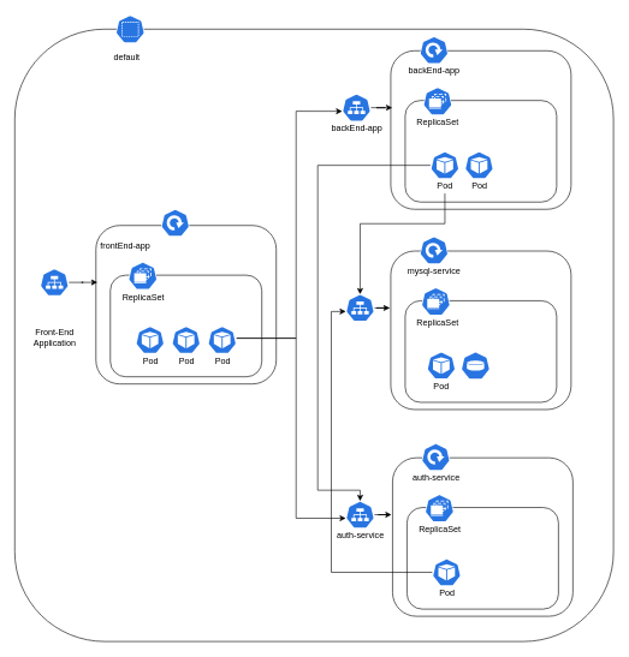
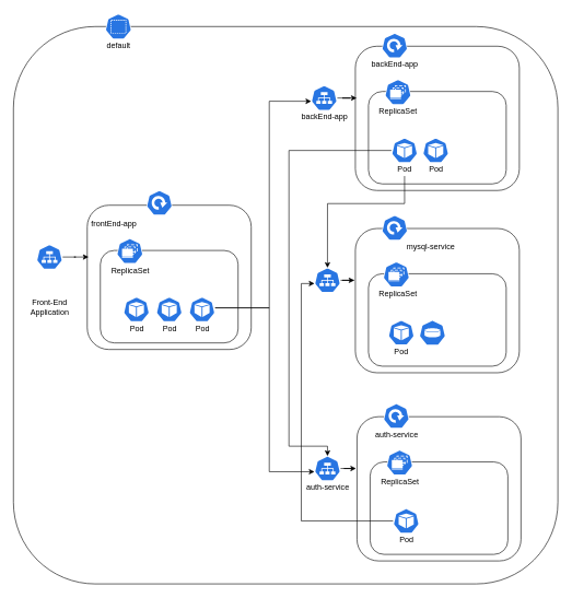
  <mxCell id="0" />
  <mxCell id="1" parent="0" />
  <mxCell id="2" value="" style="rounded=1;whiteSpace=wrap;html=1;" parent="1" vertex="1"><mxGeometry x="20" y="40" width="830" height="850" as="geometry" /></mxCell>
  <mxCell id="3" value="" style="rounded=1;whiteSpace=wrap;html=1;" parent="1" vertex="1"><mxGeometry x="541.25" y="70" width="250" height="220" as="geometry" /></mxCell>
  <mxCell id="4" value="" style="rounded=1;whiteSpace=wrap;html=1;" parent="1" vertex="1"><mxGeometry x="561.25" y="139" width="210" height="141" as="geometry" /></mxCell>
  <mxCell id="5" style="edgeStyle=orthogonalEdgeStyle;rounded=0;orthogonalLoop=1;jettySize=auto;html=1;fontSize=12;entryX=0.5;entryY=0;entryDx=0;entryDy=0;entryPerimeter=0;" parent="1" source="6" target="18" edge="1"><mxGeometry relative="1" as="geometry"><mxPoint x="510" y="510" as="targetPoint" /><Array as="points"><mxPoint x="440" y="229" /><mxPoint x="440" y="680" /><mxPoint x="499" y="680" /></Array></mxGeometry></mxCell>
  <mxCell id="6" value="" style="sketch=0;html=1;dashed=0;whitespace=wrap;fillColor=#2875E2;strokeColor=#ffffff;points=[[0.005,0.63,0],[0.1,0.2,0],[0.9,0.2,0],[0.5,0,0],[0.995,0.63,0],[0.72,0.99,0],[0.5,1,0],[0.28,0.99,0]];shape=mxgraph.kubernetes.icon;prIcon=pod" parent="1" vertex="1"><mxGeometry x="596.25" y="210" width="40" height="38" as="geometry" /></mxCell>
  <mxCell id="7" value="" style="sketch=0;html=1;dashed=0;whitespace=wrap;fillColor=#2875E2;strokeColor=#ffffff;points=[[0.005,0.63,0],[0.1,0.2,0],[0.9,0.2,0],[0.5,0,0],[0.995,0.63,0],[0.72,0.99,0],[0.5,1,0],[0.28,0.99,0]];shape=mxgraph.kubernetes.icon;prIcon=ds" parent="1" vertex="1"><mxGeometry x="586.25" y="120" width="40" height="40" as="geometry" /></mxCell>
  <mxCell id="8" value="" style="sketch=0;html=1;dashed=0;whitespace=wrap;fillColor=#2875E2;strokeColor=#ffffff;points=[[0.005,0.63,0],[0.1,0.2,0],[0.9,0.2,0],[0.5,0,0],[0.995,0.63,0],[0.72,0.99,0],[0.5,1,0],[0.28,0.99,0]];shape=mxgraph.kubernetes.icon;prIcon=deploy" parent="1" vertex="1"><mxGeometry x="581.25" y="50" width="40" height="38" as="geometry" /></mxCell>
  <mxCell id="9" style="edgeStyle=orthogonalEdgeStyle;rounded=0;orthogonalLoop=1;jettySize=auto;html=1;entryX=0.008;entryY=0.359;entryDx=0;entryDy=0;entryPerimeter=0;fontSize=12;" parent="1" source="10" target="3" edge="1"><mxGeometry relative="1" as="geometry" /></mxCell>
  <mxCell id="10" value="" style="sketch=0;html=1;dashed=0;whitespace=wrap;fillColor=#2875E2;strokeColor=#ffffff;points=[[0.005,0.63,0],[0.1,0.2,0],[0.9,0.2,0],[0.5,0,0],[0.995,0.63,0],[0.72,0.99,0],[0.5,1,0],[0.28,0.99,0]];shape=mxgraph.kubernetes.icon;prIcon=svc" parent="1" vertex="1"><mxGeometry x="473.75" y="130" width="40" height="38" as="geometry" /></mxCell>
  <mxCell id="11" value="" style="rounded=1;whiteSpace=wrap;html=1;" parent="1" vertex="1"><mxGeometry x="543.75" y="635" width="250" height="220" as="geometry" /></mxCell>
  <mxCell id="12" value="" style="rounded=1;whiteSpace=wrap;html=1;" parent="1" vertex="1"><mxGeometry x="563.75" y="704" width="210" height="141" as="geometry" /></mxCell>
  <mxCell id="13" style="edgeStyle=orthogonalEdgeStyle;rounded=0;orthogonalLoop=1;jettySize=auto;html=1;entryX=0.005;entryY=0.63;entryDx=0;entryDy=0;entryPerimeter=0;" edge="1" parent="1" source="14" target="54"><mxGeometry relative="1" as="geometry" /></mxCell>
  <mxCell id="14" value="" style="sketch=0;html=1;dashed=0;whitespace=wrap;fillColor=#2875E2;strokeColor=#ffffff;points=[[0.005,0.63,0],[0.1,0.2,0],[0.9,0.2,0],[0.5,0,0],[0.995,0.63,0],[0.72,0.99,0],[0.5,1,0],[0.28,0.99,0]];shape=mxgraph.kubernetes.icon;prIcon=pod" parent="1" vertex="1"><mxGeometry x="598.75" y="775" width="40" height="38" as="geometry" /></mxCell>
  <mxCell id="15" value="" style="sketch=0;html=1;dashed=0;whitespace=wrap;fillColor=#2875E2;strokeColor=#ffffff;points=[[0.005,0.63,0],[0.1,0.2,0],[0.9,0.2,0],[0.5,0,0],[0.995,0.63,0],[0.72,0.99,0],[0.5,1,0],[0.28,0.99,0]];shape=mxgraph.kubernetes.icon;prIcon=ds" parent="1" vertex="1"><mxGeometry x="588.75" y="685" width="40" height="40" as="geometry" /></mxCell>
  <mxCell id="16" value="" style="sketch=0;html=1;dashed=0;whitespace=wrap;fillColor=#2875E2;strokeColor=#ffffff;points=[[0.005,0.63,0],[0.1,0.2,0],[0.9,0.2,0],[0.5,0,0],[0.995,0.63,0],[0.72,0.99,0],[0.5,1,0],[0.28,0.99,0]];shape=mxgraph.kubernetes.icon;prIcon=deploy" parent="1" vertex="1"><mxGeometry x="583.75" y="615" width="40" height="38" as="geometry" /></mxCell>
  <mxCell id="17" style="edgeStyle=orthogonalEdgeStyle;rounded=0;orthogonalLoop=1;jettySize=auto;html=1;entryX=-0.006;entryY=0.359;entryDx=0;entryDy=0;entryPerimeter=0;fontSize=12;" parent="1" source="18" target="11" edge="1"><mxGeometry relative="1" as="geometry" /></mxCell>
  <mxCell id="18" value="" style="sketch=0;html=1;dashed=0;whitespace=wrap;fillColor=#2875E2;strokeColor=#ffffff;points=[[0.005,0.63,0],[0.1,0.2,0],[0.9,0.2,0],[0.5,0,0],[0.995,0.63,0],[0.72,0.99,0],[0.5,1,0],[0.28,0.99,0]];shape=mxgraph.kubernetes.icon;prIcon=svc" parent="1" vertex="1"><mxGeometry x="478.75" y="695" width="40" height="38" as="geometry" /></mxCell>
  <mxCell id="19" value="" style="sketch=0;html=1;dashed=0;whitespace=wrap;fillColor=#2875E2;strokeColor=#ffffff;points=[[0.005,0.63,0],[0.1,0.2,0],[0.9,0.2,0],[0.5,0,0],[0.995,0.63,0],[0.72,0.99,0],[0.5,1,0],[0.28,0.99,0]];shape=mxgraph.kubernetes.icon;prIcon=ns" parent="1" vertex="1"><mxGeometry x="160" y="20" width="40" height="40" as="geometry" /></mxCell>
- <mxCell id="20" value="default" style="text;strokeColor=none;fillColor=none;html=1;fontSize=12;fontStyle=0;verticalAlign=middle;align=center;" parent="1" vertex="1"><mxGeometry x="150" y="70" width="50" height="20" as="geometry" /></mxCell>
+ <mxCell id="20" value="default" style="text;strokeColor=none;fillColor=none;html=1;fontSize=12;fontStyle=0;verticalAlign=middle;align=center;" parent="1" vertex="1"><mxGeometry x="155" y="60" width="50" height="20" as="geometry" /></mxCell>
  <mxCell id="21" value="backEnd-app" style="text;strokeColor=none;fillColor=none;html=1;fontSize=12;fontStyle=0;verticalAlign=middle;align=center;" parent="1" vertex="1"><mxGeometry x="576.25" y="88" width="50" height="20" as="geometry" /></mxCell>
  <mxCell id="22" value="ReplicaSet" style="text;strokeColor=none;fillColor=none;html=1;fontSize=12;fontStyle=0;verticalAlign=middle;align=center;" parent="1" vertex="1"><mxGeometry x="581.25" y="160" width="50" height="20" as="geometry" /></mxCell>
  <mxCell id="23" value="auth-service" style="text;strokeColor=none;fillColor=none;html=1;fontSize=12;fontStyle=0;verticalAlign=middle;align=center;" parent="1" vertex="1"><mxGeometry x="578.75" y="653" width="50" height="20" as="geometry" /></mxCell>
  <mxCell id="24" value="ReplicaSet" style="text;strokeColor=none;fillColor=none;html=1;fontSize=12;fontStyle=0;verticalAlign=middle;align=center;" parent="1" vertex="1"><mxGeometry x="583.75" y="725" width="50" height="20" as="geometry" /></mxCell>
  <mxCell id="25" value="auth-service" style="text;strokeColor=none;fillColor=none;html=1;fontSize=12;fontStyle=0;verticalAlign=middle;align=center;" parent="1" vertex="1"><mxGeometry x="473.75" y="733" width="50" height="20" as="geometry" /></mxCell>
  <mxCell id="26" value="Pod" style="text;strokeColor=none;fillColor=none;html=1;fontSize=12;fontStyle=0;verticalAlign=middle;align=center;" parent="1" vertex="1"><mxGeometry x="593.75" y="813" width="50" height="20" as="geometry" /></mxCell>
  <mxCell id="27" style="edgeStyle=orthogonalEdgeStyle;rounded=0;orthogonalLoop=1;jettySize=auto;html=1;exitX=0.5;exitY=1;exitDx=0;exitDy=0;entryX=0.5;entryY=0;entryDx=0;entryDy=0;entryPerimeter=0;" edge="1" parent="1" source="28" target="54"><mxGeometry relative="1" as="geometry"><Array as="points"><mxPoint x="616" y="310" /><mxPoint x="499" y="310" /></Array></mxGeometry></mxCell>
  <mxCell id="28" value="Pod" style="text;strokeColor=none;fillColor=none;html=1;fontSize=12;fontStyle=0;verticalAlign=middle;align=center;" parent="1" vertex="1"><mxGeometry x="591.25" y="248" width="50" height="20" as="geometry" /></mxCell>
  <mxCell id="29" value="backEnd-app" style="text;strokeColor=none;fillColor=none;html=1;fontSize=12;fontStyle=0;verticalAlign=middle;align=center;" parent="1" vertex="1"><mxGeometry x="468.75" y="168" width="50" height="20" as="geometry" /></mxCell>
  <mxCell id="30" value="" style="rounded=1;whiteSpace=wrap;html=1;" parent="1" vertex="1"><mxGeometry x="132.5" y="312.5" width="250" height="220" as="geometry" /></mxCell>
  <mxCell id="31" value="" style="rounded=1;whiteSpace=wrap;html=1;" parent="1" vertex="1"><mxGeometry x="152.5" y="381.5" width="210" height="141" as="geometry" /></mxCell>
  <mxCell id="32" value="" style="sketch=0;html=1;dashed=0;whitespace=wrap;fillColor=#2875E2;strokeColor=#ffffff;points=[[0.005,0.63,0],[0.1,0.2,0],[0.9,0.2,0],[0.5,0,0],[0.995,0.63,0],[0.72,0.99,0],[0.5,1,0],[0.28,0.99,0]];shape=mxgraph.kubernetes.icon;prIcon=pod" parent="1" vertex="1"><mxGeometry x="187.5" y="452.5" width="40" height="38" as="geometry" /></mxCell>
  <mxCell id="33" value="" style="sketch=0;html=1;dashed=0;whitespace=wrap;fillColor=#2875E2;strokeColor=#ffffff;points=[[0.005,0.63,0],[0.1,0.2,0],[0.9,0.2,0],[0.5,0,0],[0.995,0.63,0],[0.72,0.99,0],[0.5,1,0],[0.28,0.99,0]];shape=mxgraph.kubernetes.icon;prIcon=pod" parent="1" vertex="1"><mxGeometry x="237.5" y="452.5" width="40" height="38" as="geometry" /></mxCell>
  <mxCell id="34" style="edgeStyle=orthogonalEdgeStyle;rounded=0;orthogonalLoop=1;jettySize=auto;html=1;entryX=0.005;entryY=0.63;entryDx=0;entryDy=0;entryPerimeter=0;fontSize=12;" parent="1" source="36" target="18" edge="1"><mxGeometry relative="1" as="geometry"><Array as="points"><mxPoint x="410" y="469" /><mxPoint x="410" y="719" /></Array></mxGeometry></mxCell>
  <mxCell id="35" style="edgeStyle=orthogonalEdgeStyle;rounded=0;orthogonalLoop=1;jettySize=auto;html=1;entryX=0.005;entryY=0.63;entryDx=0;entryDy=0;entryPerimeter=0;fontSize=12;" parent="1" source="36" target="10" edge="1"><mxGeometry relative="1" as="geometry"><Array as="points"><mxPoint x="410" y="469" /><mxPoint x="410" y="154" /></Array></mxGeometry></mxCell>
  <mxCell id="36" value="" style="sketch=0;html=1;dashed=0;whitespace=wrap;fillColor=#2875E2;strokeColor=#ffffff;points=[[0.005,0.63,0],[0.1,0.2,0],[0.9,0.2,0],[0.5,0,0],[0.995,0.63,0],[0.72,0.99,0],[0.5,1,0],[0.28,0.99,0]];shape=mxgraph.kubernetes.icon;prIcon=pod" parent="1" vertex="1"><mxGeometry x="287.5" y="452.5" width="40" height="38" as="geometry" /></mxCell>
  <mxCell id="37" value="" style="sketch=0;html=1;dashed=0;whitespace=wrap;fillColor=#2875E2;strokeColor=#ffffff;points=[[0.005,0.63,0],[0.1,0.2,0],[0.9,0.2,0],[0.5,0,0],[0.995,0.63,0],[0.72,0.99,0],[0.5,1,0],[0.28,0.99,0]];shape=mxgraph.kubernetes.icon;prIcon=ds" parent="1" vertex="1"><mxGeometry x="177.5" y="362.5" width="40" height="40" as="geometry" /></mxCell>
  <mxCell id="38" value="" style="sketch=0;html=1;dashed=0;whitespace=wrap;fillColor=#2875E2;strokeColor=#ffffff;points=[[0.005,0.63,0],[0.1,0.2,0],[0.9,0.2,0],[0.5,0,0],[0.995,0.63,0],[0.72,0.99,0],[0.5,1,0],[0.28,0.99,0]];shape=mxgraph.kubernetes.icon;prIcon=deploy" parent="1" vertex="1"><mxGeometry x="222.5" y="290" width="40" height="38" as="geometry" /></mxCell>
  <mxCell id="39" style="edgeStyle=orthogonalEdgeStyle;rounded=0;orthogonalLoop=1;jettySize=auto;html=1;entryX=0.008;entryY=0.359;entryDx=0;entryDy=0;entryPerimeter=0;fontSize=12;" parent="1" source="40" target="30" edge="1"><mxGeometry relative="1" as="geometry" /></mxCell>
  <mxCell id="40" value="" style="sketch=0;html=1;dashed=0;whitespace=wrap;fillColor=#2875E2;strokeColor=#ffffff;points=[[0.005,0.63,0],[0.1,0.2,0],[0.9,0.2,0],[0.5,0,0],[0.995,0.63,0],[0.72,0.99,0],[0.5,1,0],[0.28,0.99,0]];shape=mxgraph.kubernetes.icon;prIcon=svc" parent="1" vertex="1"><mxGeometry x="55" y="372.5" width="40" height="38" as="geometry" /></mxCell>
  <mxCell id="41" value="frontEnd-app" style="text;strokeColor=none;fillColor=none;html=1;fontSize=12;fontStyle=0;verticalAlign=middle;align=center;" parent="1" vertex="1"><mxGeometry x="147.5" y="330.5" width="50" height="20" as="geometry" /></mxCell>
  <mxCell id="42" value="ReplicaSet" style="text;strokeColor=none;fillColor=none;html=1;fontSize=12;fontStyle=0;verticalAlign=middle;align=center;" parent="1" vertex="1"><mxGeometry x="172.5" y="402.5" width="50" height="20" as="geometry" /></mxCell>
  <mxCell id="43" value="Pod" style="text;strokeColor=none;fillColor=none;html=1;fontSize=12;fontStyle=0;verticalAlign=middle;align=center;" parent="1" vertex="1"><mxGeometry x="182.5" y="490.5" width="50" height="20" as="geometry" /></mxCell>
  <mxCell id="44" value="Pod" style="text;strokeColor=none;fillColor=none;html=1;fontSize=12;fontStyle=0;verticalAlign=middle;align=center;" parent="1" vertex="1"><mxGeometry x="232.5" y="490.5" width="50" height="20" as="geometry" /></mxCell>
  <mxCell id="45" value="Pod" style="text;strokeColor=none;fillColor=none;html=1;fontSize=12;fontStyle=0;verticalAlign=middle;align=center;" parent="1" vertex="1"><mxGeometry x="282.5" y="490.5" width="50" height="20" as="geometry" /></mxCell>
  <mxCell id="46" value="Front-End&lt;br&gt;Application" style="text;strokeColor=none;fillColor=none;html=1;fontSize=12;fontStyle=0;verticalAlign=middle;align=center;" parent="1" vertex="1"><mxGeometry x="50" y="457.5" width="50" height="20" as="geometry" /></mxCell>
  <mxCell id="47" value="" style="sketch=0;html=1;dashed=0;whitespace=wrap;fillColor=#2875E2;strokeColor=#ffffff;points=[[0.005,0.63,0],[0.1,0.2,0],[0.9,0.2,0],[0.5,0,0],[0.995,0.63,0],[0.72,0.99,0],[0.5,1,0],[0.28,0.99,0]];shape=mxgraph.kubernetes.icon;prIcon=pod" parent="1" vertex="1"><mxGeometry x="643.75" y="210" width="40" height="38" as="geometry" /></mxCell>
  <mxCell id="48" value="Pod" style="text;strokeColor=none;fillColor=none;html=1;fontSize=12;fontStyle=0;verticalAlign=middle;align=center;" parent="1" vertex="1"><mxGeometry x="638.75" y="248" width="50" height="20" as="geometry" /></mxCell>
  <mxCell id="49" value="" style="rounded=1;whiteSpace=wrap;html=1;" vertex="1" parent="1"><mxGeometry x="541.25" y="348" width="250" height="220" as="geometry" /></mxCell>
  <mxCell id="50" value="" style="rounded=1;whiteSpace=wrap;html=1;" vertex="1" parent="1"><mxGeometry x="561.25" y="417" width="210" height="141" as="geometry" /></mxCell>
  <mxCell id="51" value="" style="sketch=0;html=1;dashed=0;whitespace=wrap;fillColor=#2875E2;strokeColor=#ffffff;points=[[0.005,0.63,0],[0.1,0.2,0],[0.9,0.2,0],[0.5,0,0],[0.995,0.63,0],[0.72,0.99,0],[0.5,1,0],[0.28,0.99,0]];shape=mxgraph.kubernetes.icon;prIcon=ds" vertex="1" parent="1"><mxGeometry x="583.75" y="398" width="40" height="40" as="geometry" /></mxCell>
  <mxCell id="52" value="" style="sketch=0;html=1;dashed=0;whitespace=wrap;fillColor=#2875E2;strokeColor=#ffffff;points=[[0.005,0.63,0],[0.1,0.2,0],[0.9,0.2,0],[0.5,0,0],[0.995,0.63,0],[0.72,0.99,0],[0.5,1,0],[0.28,0.99,0]];shape=mxgraph.kubernetes.icon;prIcon=deploy" vertex="1" parent="1"><mxGeometry x="581.25" y="328" width="40" height="38" as="geometry" /></mxCell>
  <mxCell id="53" style="edgeStyle=orthogonalEdgeStyle;rounded=0;orthogonalLoop=1;jettySize=auto;html=1;entryX=-0.006;entryY=0.359;entryDx=0;entryDy=0;entryPerimeter=0;fontSize=12;" edge="1" parent="1" source="54" target="49"><mxGeometry relative="1" as="geometry" /></mxCell>
  <mxCell id="54" value="" style="sketch=0;html=1;dashed=0;whitespace=wrap;fillColor=#2875E2;strokeColor=#ffffff;points=[[0.005,0.63,0],[0.1,0.2,0],[0.9,0.2,0],[0.5,0,0],[0.995,0.63,0],[0.72,0.99,0],[0.5,1,0],[0.28,0.99,0]];shape=mxgraph.kubernetes.icon;prIcon=svc" vertex="1" parent="1"><mxGeometry x="478.75" y="408" width="40" height="38" as="geometry" /></mxCell>
- <mxCell id="55" value="mysql-service" style="text;strokeColor=none;fillColor=none;html=1;fontSize=12;fontStyle=0;verticalAlign=middle;align=center;" vertex="1" parent="1"><mxGeometry x="576.25" y="366" width="50" height="20" as="geometry" /></mxCell>
+ <mxCell id="55" value="mysql-service" style="text;strokeColor=none;fillColor=none;html=1;fontSize=12;fontStyle=0;verticalAlign=middle;align=center;" vertex="1" parent="1"><mxGeometry x="631.25" y="366" width="50" height="20" as="geometry" /></mxCell>
  <mxCell id="56" value="ReplicaSet" style="text;strokeColor=none;fillColor=none;html=1;fontSize=12;fontStyle=0;verticalAlign=middle;align=center;" vertex="1" parent="1"><mxGeometry x="581.25" y="438" width="50" height="20" as="geometry" /></mxCell>
  <mxCell id="57" value="Pod" style="text;strokeColor=none;fillColor=none;html=1;fontSize=12;fontStyle=0;verticalAlign=middle;align=center;" vertex="1" parent="1"><mxGeometry x="586.25" y="526" width="50" height="20" as="geometry" /></mxCell>
  <mxCell id="58" value="" style="sketch=0;html=1;dashed=0;whitespace=wrap;fillColor=#2875E2;strokeColor=#ffffff;points=[[0.005,0.63,0],[0.1,0.2,0],[0.9,0.2,0],[0.5,0,0],[0.995,0.63,0],[0.72,0.99,0],[0.5,1,0],[0.28,0.99,0]];verticalLabelPosition=bottom;align=center;verticalAlign=top;shape=mxgraph.kubernetes.icon;prIcon=pv" vertex="1" parent="1"><mxGeometry x="638.75" y="481.5" width="40" height="51" as="geometry" /></mxCell>
  <mxCell id="59" value="" style="sketch=0;html=1;dashed=0;whitespace=wrap;fillColor=#2875E2;strokeColor=#ffffff;points=[[0.005,0.63,0],[0.1,0.2,0],[0.9,0.2,0],[0.5,0,0],[0.995,0.63,0],[0.72,0.99,0],[0.5,1,0],[0.28,0.99,0]];shape=mxgraph.kubernetes.icon;prIcon=pod" vertex="1" parent="1"><mxGeometry x="591.25" y="488" width="40" height="38" as="geometry" /></mxCell>
